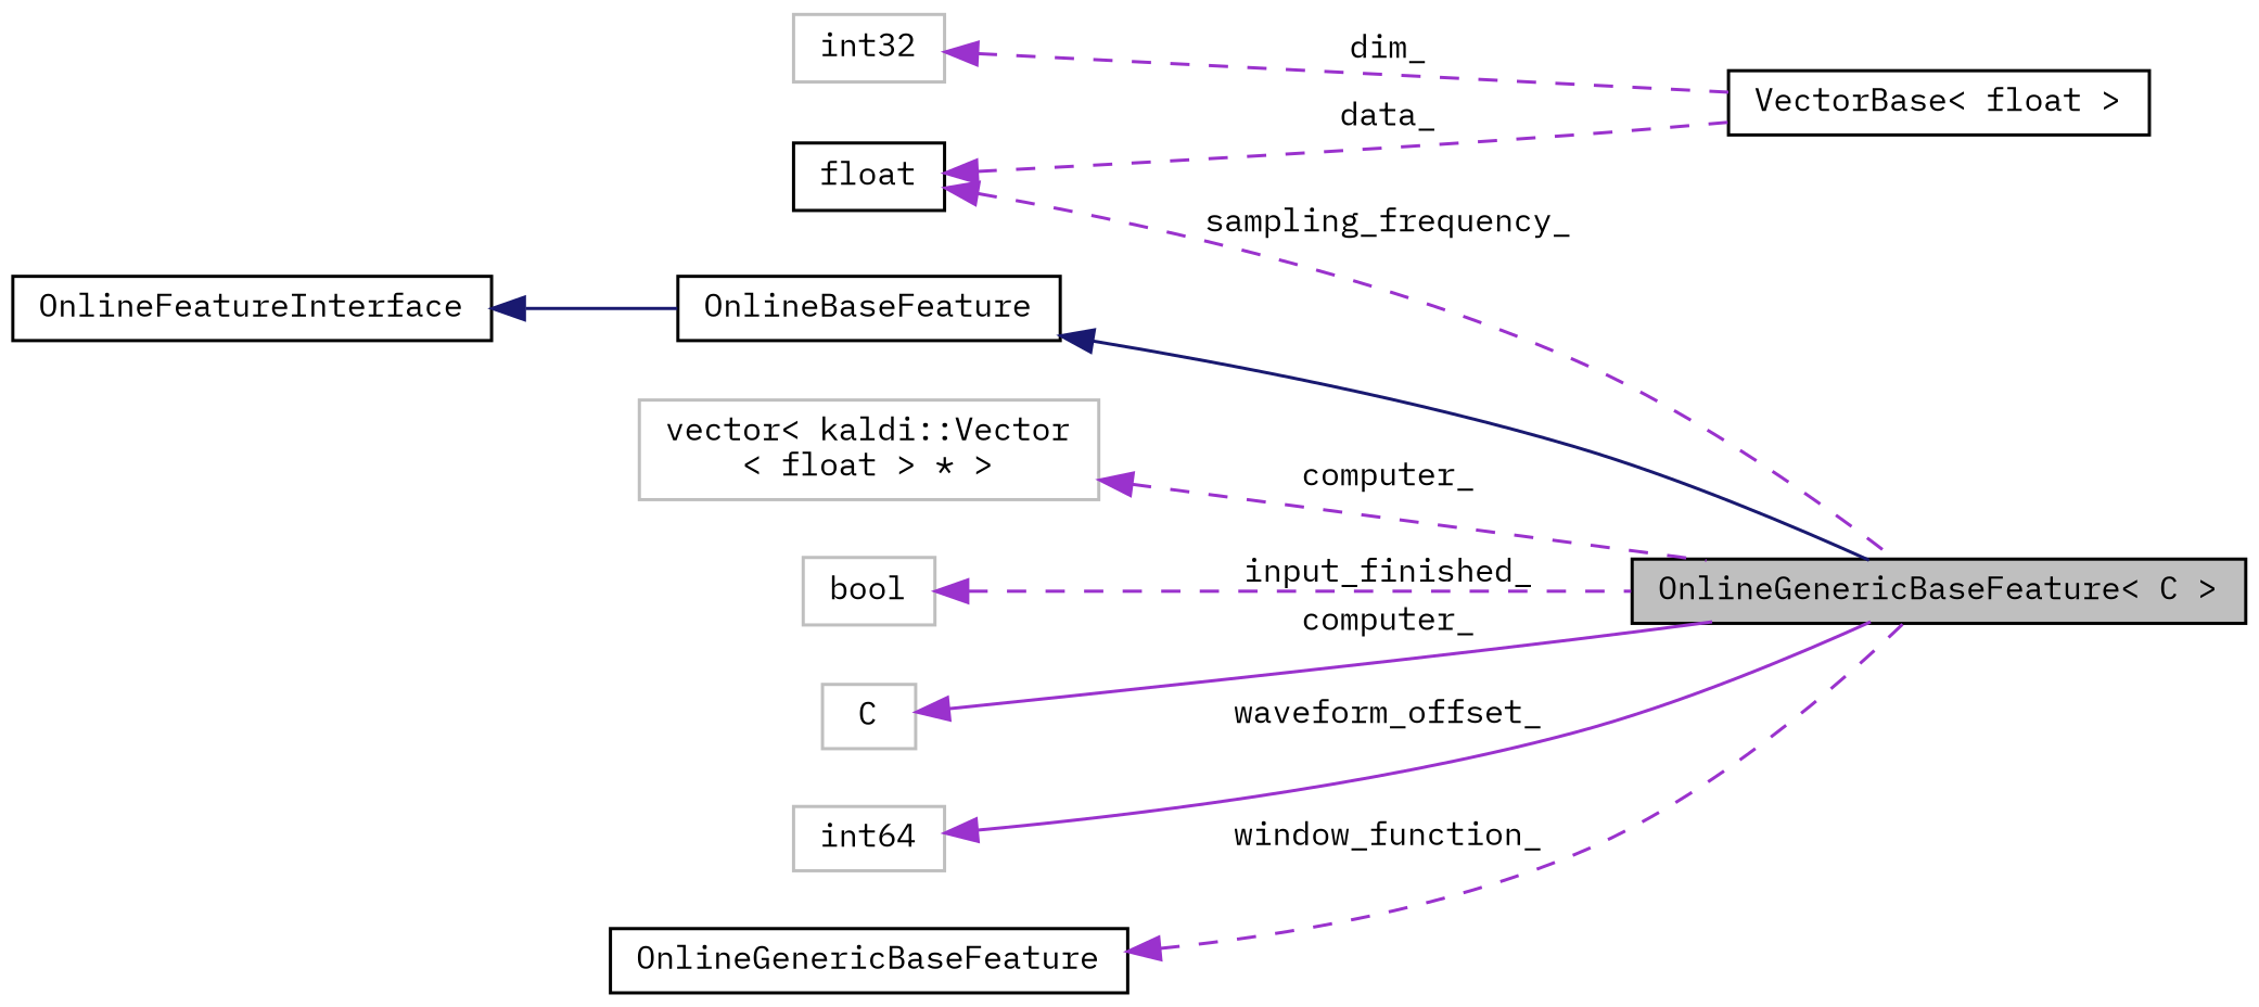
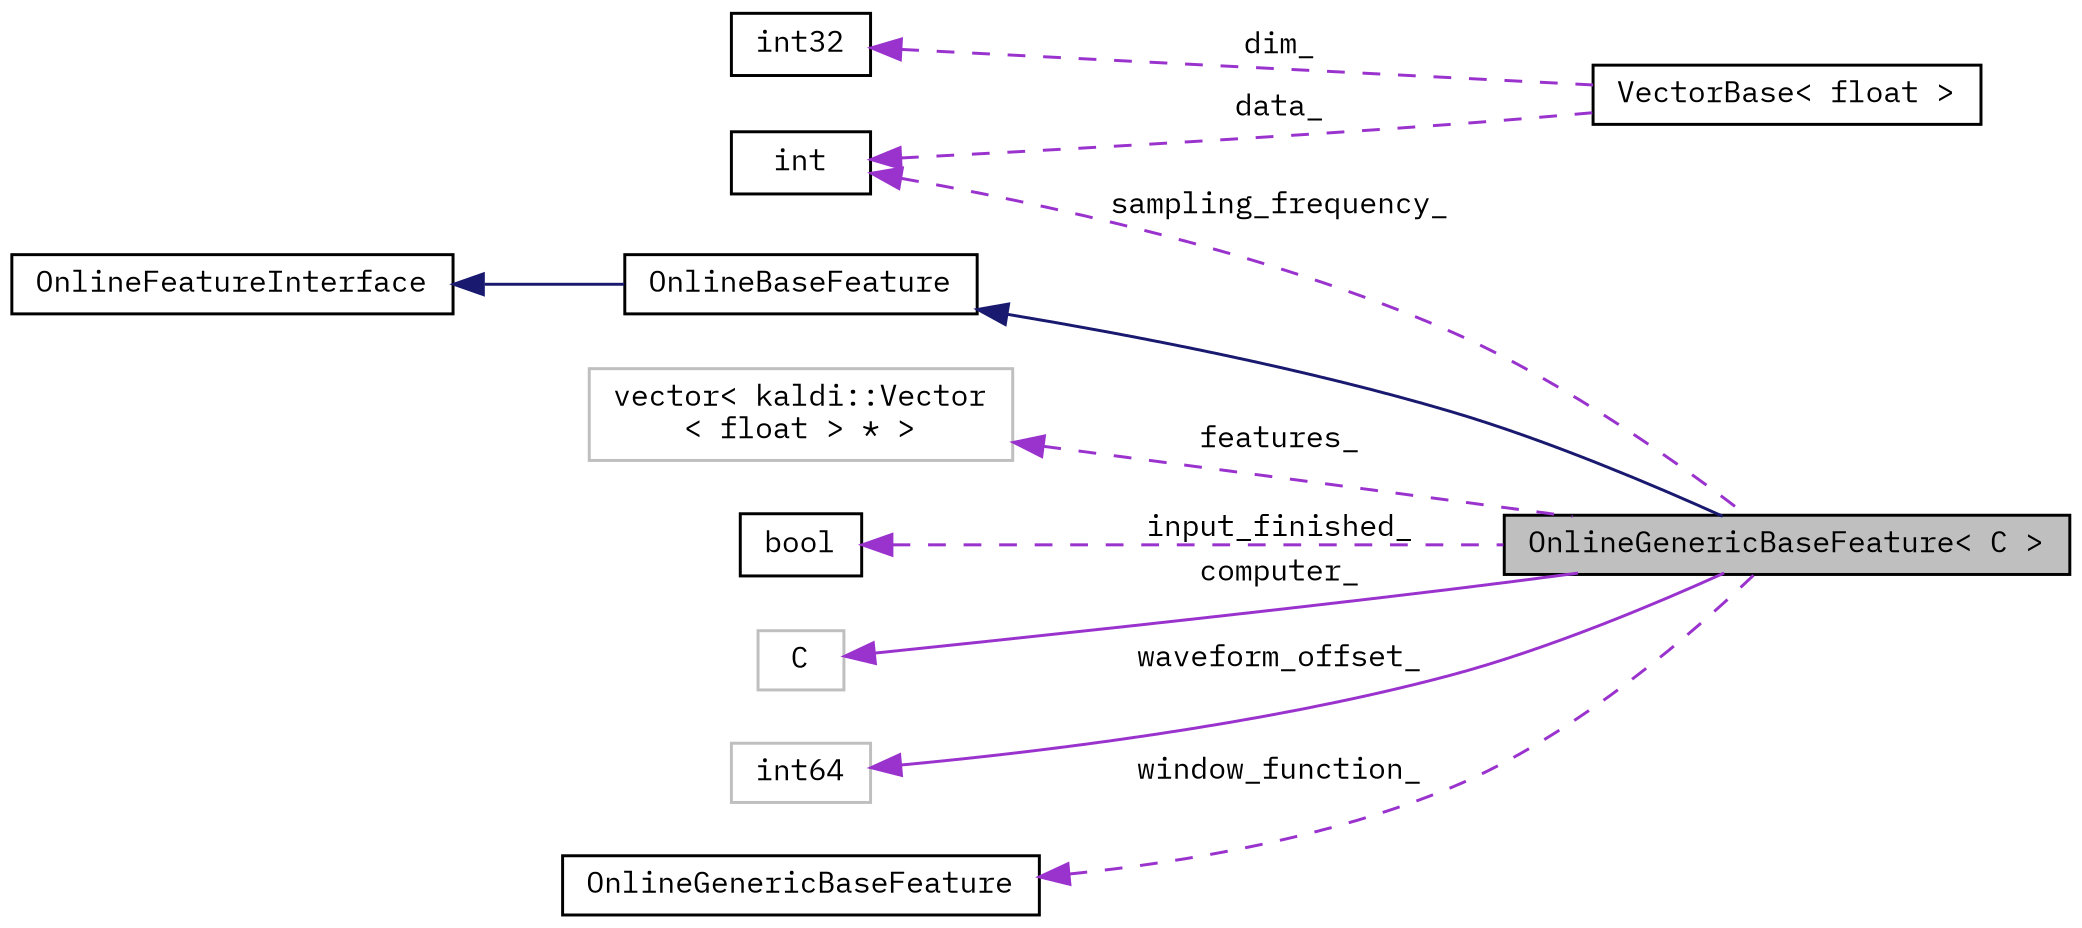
  digraph {
    fontname="IBM Plex Mono"
    rankdir=LR
    node [color=black fillcolor=white fontname="IBM Plex Mono" fontsize=10 shape=record style=filled]
    edge [color=darkorchid3 dir=back fontname="IBM Plex Mono" fontsize=10 labelfontname=Helvetica labelfontsize=10 style=dashed]
    n1 [fillcolor=grey75 fontcolor=black height=0.2 label="OnlineGenericBaseFeature\< C \>" width=0.4]
    n2 [height=0.2 label=OnlineBaseFeature width=0.4]
    n3 [height=0.2 label=OnlineFeatureInterface width=0.4]
    n4 [color=grey75 height=0.2 label="vector\< kaldi::Vector\l\< float \> * \>" width=0.4]
-   n5 [height=0.2 label=float width=0.4]
+   n5 [height=0.2 label=int width=0.4]
    n6 [height=0.2 label="VectorBase\< float \>" width=0.4]
    n7 [color=grey75 height=0.2 label=int64 width=0.4]
    n8 [height=0.2 label=OnlineGenericBaseFeature width=0.4]
-   n9 [color=grey75 height=0.2 label=int32 width=0.4]
-   n10 [color=grey75 height=0.2 label=bool width=0.4]
+   n9 [height=0.2 label=int32 width=0.4]
+   n10 [height=0.2 label=bool width=0.4]
    n11 [color=grey75 height=0.2 label=C width=0.4]
    n2 -> n1 [color=midnightblue style=solid]
    n3 -> n2 [color=midnightblue style=solid]
-   n4 -> n1 [label=" computer_"]
+   n4 -> n1 [label=" features_"]
    n5 -> n1 [label=" sampling_frequency_"]
    n5 -> n6 [label=" data_"]
    n7 -> n1 [label=" waveform_offset_" style=solid]
    n8 -> n1 [label=" window_function_"]
    n9 -> n6 [label=" dim_"]
    n10 -> n1 [label=" input_finished_"]
    n11 -> n1 [label=" computer_" style=solid]
  }
